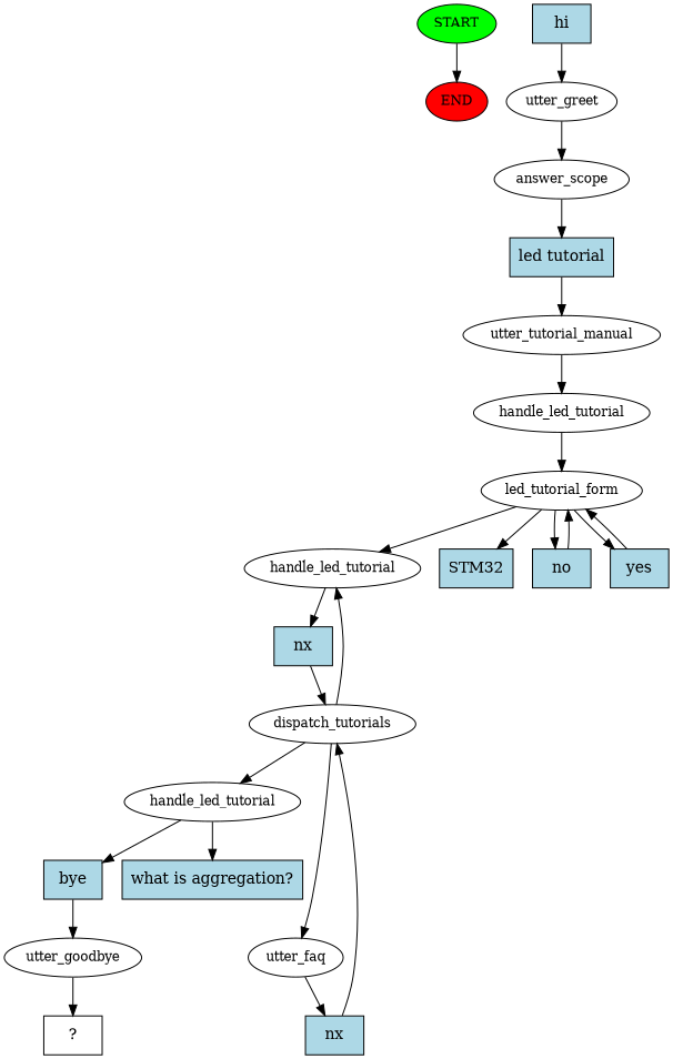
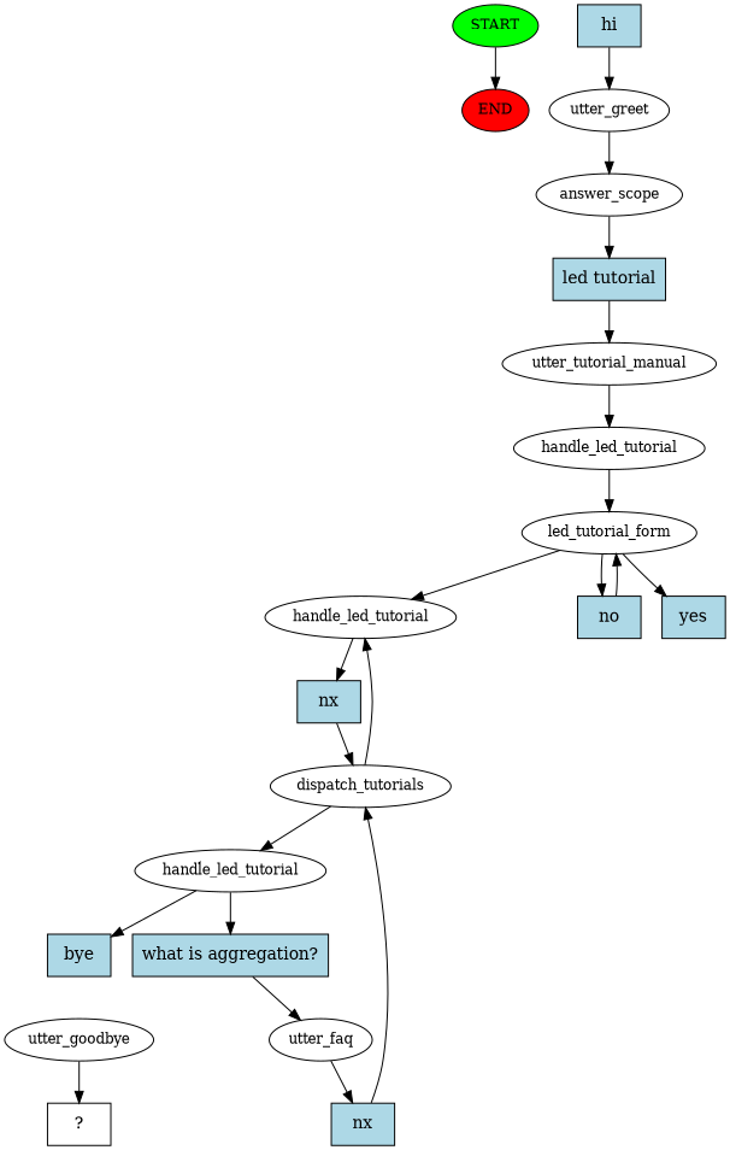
  digraph {
    node [fontsize=12]
    n1 [fillcolor=green label=START style=filled]
    n2 [fillcolor=red label=END style=filled]
    n3 [fillcolor=lightblue label=hi shape=rect style=filled fontsize=""]
    n4 [label=utter_greet]
    n5 [label=answer_scope]
    n6 [fillcolor=lightblue label="led tutorial" shape=rect style=filled fontsize=""]
    n7 [label=utter_tutorial_manual]
    n8 [label="handĺe_led_tutorial"]
    n9 [label=led_tutorial_form]
    n10 [label="handĺe_led_tutorial"]
-   n11 [fillcolor=lightblue label=STM32 shape=rect style=filled fontsize=""]
    n12 [fillcolor=lightblue label=no shape=rect style=filled fontsize=""]
    n13 [fillcolor=lightblue label=yes shape=rect style=filled fontsize=""]
    n14 [fillcolor=lightblue label=nx shape=rect style=filled fontsize=""]
    n15 [label=dispatch_tutorials]
    n16 [label="handĺe_led_tutorial"]
    n17 [fillcolor=lightblue label="what is aggregation?" shape=rect style=filled fontsize=""]
    n18 [fillcolor=lightblue label=bye shape=rect style=filled fontsize=""]
    n19 [label=utter_faq]
    n20 [label=utter_goodbye]
    n21 [fillcolor=lightblue label=nx shape=rect style=filled fontsize=""]
    n22 [label="  ?  " shape=rect fontsize=""]
    n1 -> n2
    n3 -> n4
    n4 -> n5
    n5 -> n6
    n6 -> n7
    n7 -> n8
    n8 -> n9
    n9 -> n10
-   n9 -> n11
    n9 -> n12
    n9 -> n13
    n10 -> n14
    n12 -> n9
-   n13 -> n9
    n14 -> n15
    n15 -> n10
    n15 -> n16
    n16 -> n17
    n16 -> n18
-   n15 -> n19
-   n18 -> n20
+   n17 -> n19
    n19 -> n21
    n20 -> n22
    n21 -> n15
  }
